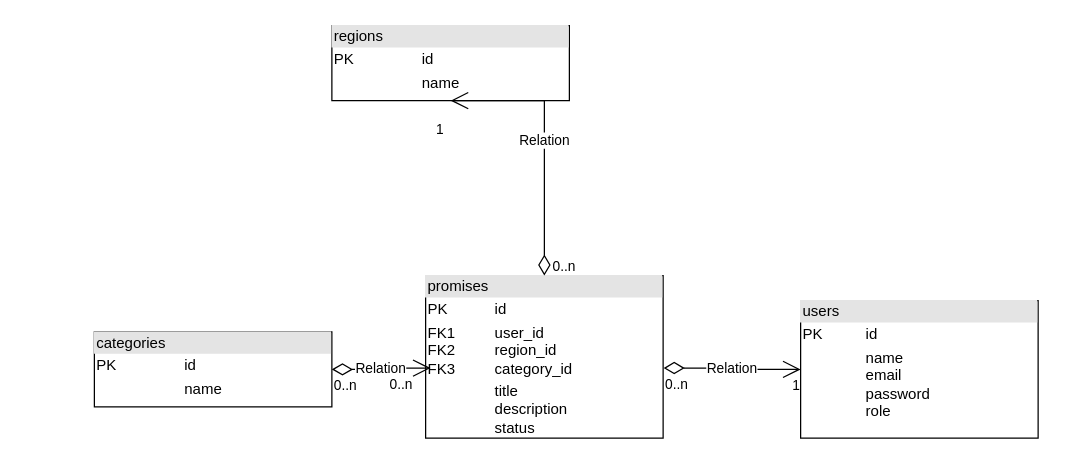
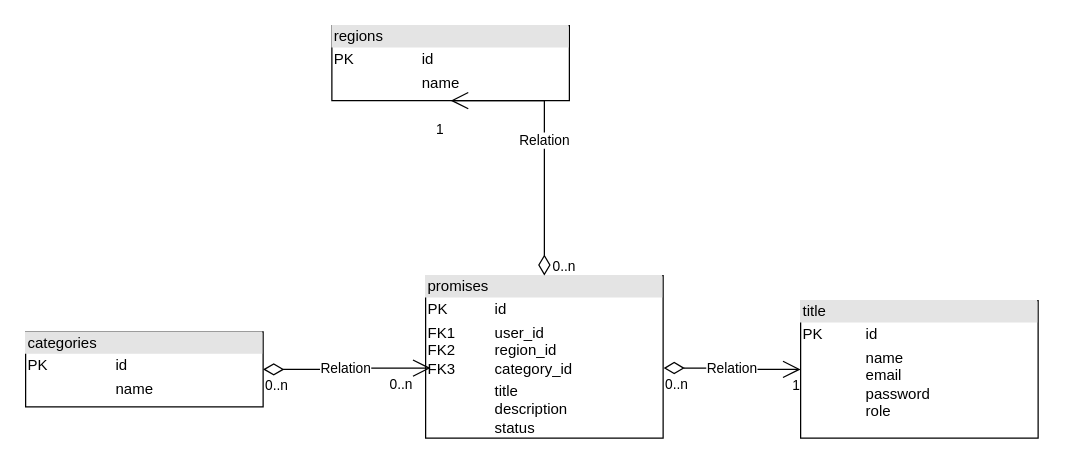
  <mxCell id="0" />
  <mxCell id="1" parent="0" />
  <mxCell id="2" value="&lt;div style=&quot;box-sizing:border-box;width:100%;background:#e4e4e4;padding:2px;&quot;&gt;promises&lt;/div&gt;&lt;table style=&quot;width:100%;font-size:1em;&quot; cellpadding=&quot;2&quot; cellspacing=&quot;0&quot;&gt;&lt;tbody&gt;&lt;tr&gt;&lt;td&gt;PK&lt;/td&gt;&lt;td&gt;id&lt;/td&gt;&lt;/tr&gt;&lt;tr&gt;&lt;td&gt;FK1&lt;br&gt;FK2&lt;br&gt;FK3&lt;/td&gt;&lt;td&gt;user_id&lt;br&gt;region_id&lt;br&gt;category_id&lt;/td&gt;&lt;/tr&gt;&lt;tr&gt;&lt;td&gt;&lt;/td&gt;&lt;td&gt;title&lt;br&gt;description&lt;br&gt;status&lt;/td&gt;&lt;/tr&gt;&lt;/tbody&gt;&lt;/table&gt;" style="verticalAlign=top;align=left;overflow=fill;html=1;whiteSpace=wrap;" vertex="1" parent="1"><mxGeometry x="340" y="220" width="190" height="130" as="geometry" /></mxCell>
- <mxCell id="3" value="&lt;div style=&quot;box-sizing:border-box;width:100%;background:#e4e4e4;padding:2px;&quot;&gt;users&lt;/div&gt;&lt;table style=&quot;width:100%;font-size:1em;&quot; cellpadding=&quot;2&quot; cellspacing=&quot;0&quot;&gt;&lt;tbody&gt;&lt;tr&gt;&lt;td&gt;PK&lt;/td&gt;&lt;td&gt;id&lt;/td&gt;&lt;/tr&gt;&lt;tr&gt;&lt;td&gt;&lt;/td&gt;&lt;td&gt;name&lt;br&gt;email&lt;br&gt;password&lt;br&gt;role&lt;/td&gt;&lt;/tr&gt;&lt;/tbody&gt;&lt;/table&gt;" style="verticalAlign=top;align=left;overflow=fill;html=1;whiteSpace=wrap;" vertex="1" parent="1"><mxGeometry x="640" y="240" width="190" height="110" as="geometry" /></mxCell>
+ <mxCell id="3" value="&lt;div style=&quot;box-sizing:border-box;width:100%;background:#e4e4e4;padding:2px;&quot;&gt;title&lt;/div&gt;&lt;table style=&quot;width:100%;font-size:1em;&quot; cellpadding=&quot;2&quot; cellspacing=&quot;0&quot;&gt;&lt;tbody&gt;&lt;tr&gt;&lt;td&gt;PK&lt;/td&gt;&lt;td&gt;id&lt;/td&gt;&lt;/tr&gt;&lt;tr&gt;&lt;td&gt;&lt;/td&gt;&lt;td&gt;name&lt;br&gt;email&lt;br&gt;password&lt;br&gt;role&lt;/td&gt;&lt;/tr&gt;&lt;/tbody&gt;&lt;/table&gt;" style="verticalAlign=top;align=left;overflow=fill;html=1;whiteSpace=wrap;" vertex="1" parent="1"><mxGeometry x="640" y="240" width="190" height="110" as="geometry" /></mxCell>
  <mxCell id="4" value="&lt;div style=&quot;box-sizing:border-box;width:100%;background:#e4e4e4;padding:2px;&quot;&gt;regions&lt;/div&gt;&lt;table style=&quot;width:100%;font-size:1em;&quot; cellpadding=&quot;2&quot; cellspacing=&quot;0&quot;&gt;&lt;tbody&gt;&lt;tr&gt;&lt;td&gt;PK&lt;/td&gt;&lt;td&gt;id&lt;/td&gt;&lt;/tr&gt;&lt;tr&gt;&lt;td&gt;&lt;/td&gt;&lt;td&gt;name&lt;br&gt;&lt;/td&gt;&lt;/tr&gt;&lt;/tbody&gt;&lt;/table&gt;" style="verticalAlign=top;align=left;overflow=fill;html=1;whiteSpace=wrap;" vertex="1" parent="1"><mxGeometry x="265" y="20" width="190" height="60" as="geometry" /></mxCell>
- <mxCell id="5" value="&lt;div style=&quot;box-sizing:border-box;width:100%;background:#e4e4e4;padding:2px;&quot;&gt;categories&lt;/div&gt;&lt;table style=&quot;width:100%;font-size:1em;&quot; cellpadding=&quot;2&quot; cellspacing=&quot;0&quot;&gt;&lt;tbody&gt;&lt;tr&gt;&lt;td&gt;PK&lt;/td&gt;&lt;td&gt;id&lt;/td&gt;&lt;/tr&gt;&lt;tr&gt;&lt;td&gt;&lt;/td&gt;&lt;td&gt;name&lt;br&gt;&lt;/td&gt;&lt;/tr&gt;&lt;/tbody&gt;&lt;/table&gt;" style="verticalAlign=top;align=left;overflow=fill;html=1;whiteSpace=wrap;" vertex="1" parent="1"><mxGeometry x="75" y="265" width="190" height="60" as="geometry" /></mxCell>
+ <mxCell id="5" value="&lt;div style=&quot;box-sizing:border-box;width:100%;background:#e4e4e4;padding:2px;&quot;&gt;categories&lt;/div&gt;&lt;table style=&quot;width:100%;font-size:1em;&quot; cellpadding=&quot;2&quot; cellspacing=&quot;0&quot;&gt;&lt;tbody&gt;&lt;tr&gt;&lt;td&gt;PK&lt;/td&gt;&lt;td&gt;id&lt;/td&gt;&lt;/tr&gt;&lt;tr&gt;&lt;td&gt;&lt;/td&gt;&lt;td&gt;name&lt;br&gt;&lt;/td&gt;&lt;/tr&gt;&lt;/tbody&gt;&lt;/table&gt;" style="verticalAlign=top;align=left;overflow=fill;html=1;whiteSpace=wrap;" vertex="1" parent="1"><mxGeometry x="20" y="265" width="190" height="60" as="geometry" /></mxCell>
  <mxCell id="6" value="Relation" style="endArrow=open;html=1;endSize=12;startArrow=diamondThin;startSize=14;startFill=0;edgeStyle=orthogonalEdgeStyle;rounded=0;exitX=0.5;exitY=0;exitDx=0;exitDy=0;entryX=0.5;entryY=1;entryDx=0;entryDy=0;" edge="1" parent="1" source="2" target="4"><mxGeometry relative="1" as="geometry"><mxPoint x="460" y="140" as="sourcePoint" /><mxPoint x="585" y="170" as="targetPoint" /><Array as="points"><mxPoint x="435" y="130" /><mxPoint x="435" y="130" /></Array></mxGeometry></mxCell>
  <mxCell id="7" value="0..n" style="edgeLabel;resizable=0;html=1;align=left;verticalAlign=top;" connectable="0" vertex="1" parent="6"><mxGeometry x="-1" relative="1" as="geometry"><mxPoint x="5" y="-20" as="offset" /></mxGeometry></mxCell>
  <mxCell id="8" value="1" style="edgeLabel;resizable=0;html=1;align=right;verticalAlign=top;" connectable="0" vertex="1" parent="6"><mxGeometry x="1" relative="1" as="geometry"><mxPoint x="-5" y="10" as="offset" /></mxGeometry></mxCell>
  <mxCell id="9" value="Relation" style="endArrow=open;html=1;endSize=12;startArrow=diamondThin;startSize=14;startFill=0;edgeStyle=orthogonalEdgeStyle;rounded=0;entryX=0;entryY=0.5;entryDx=0;entryDy=0;exitX=1.002;exitY=0.569;exitDx=0;exitDy=0;exitPerimeter=0;" edge="1" parent="1" source="2" target="3"><mxGeometry relative="1" as="geometry"><mxPoint x="300" y="230" as="sourcePoint" /><mxPoint x="460" y="230" as="targetPoint" /></mxGeometry></mxCell>
  <mxCell id="10" value="0..n" style="edgeLabel;resizable=0;html=1;align=left;verticalAlign=top;" connectable="0" vertex="1" parent="9"><mxGeometry x="-1" relative="1" as="geometry" /></mxCell>
  <mxCell id="11" value="1" style="edgeLabel;resizable=0;html=1;align=right;verticalAlign=top;" connectable="0" vertex="1" parent="9"><mxGeometry x="1" relative="1" as="geometry" /></mxCell>
  <mxCell id="12" value="Relation" style="endArrow=open;html=1;endSize=12;startArrow=diamondThin;startSize=14;startFill=0;edgeStyle=orthogonalEdgeStyle;rounded=0;exitX=1;exitY=0.5;exitDx=0;exitDy=0;entryX=0.021;entryY=0.569;entryDx=0;entryDy=0;entryPerimeter=0;" edge="1" parent="1" source="5" target="2"><mxGeometry relative="1" as="geometry"><mxPoint x="300" y="230" as="sourcePoint" /><mxPoint x="460" y="230" as="targetPoint" /></mxGeometry></mxCell>
  <mxCell id="13" value="0..n" style="edgeLabel;resizable=0;html=1;align=left;verticalAlign=top;" connectable="0" vertex="1" parent="12"><mxGeometry x="-1" relative="1" as="geometry" /></mxCell>
  <mxCell id="14" value="0..n" style="edgeLabel;resizable=0;html=1;align=right;verticalAlign=top;" connectable="0" vertex="1" parent="12"><mxGeometry x="1" relative="1" as="geometry"><mxPoint x="-14" as="offset" /></mxGeometry></mxCell>
